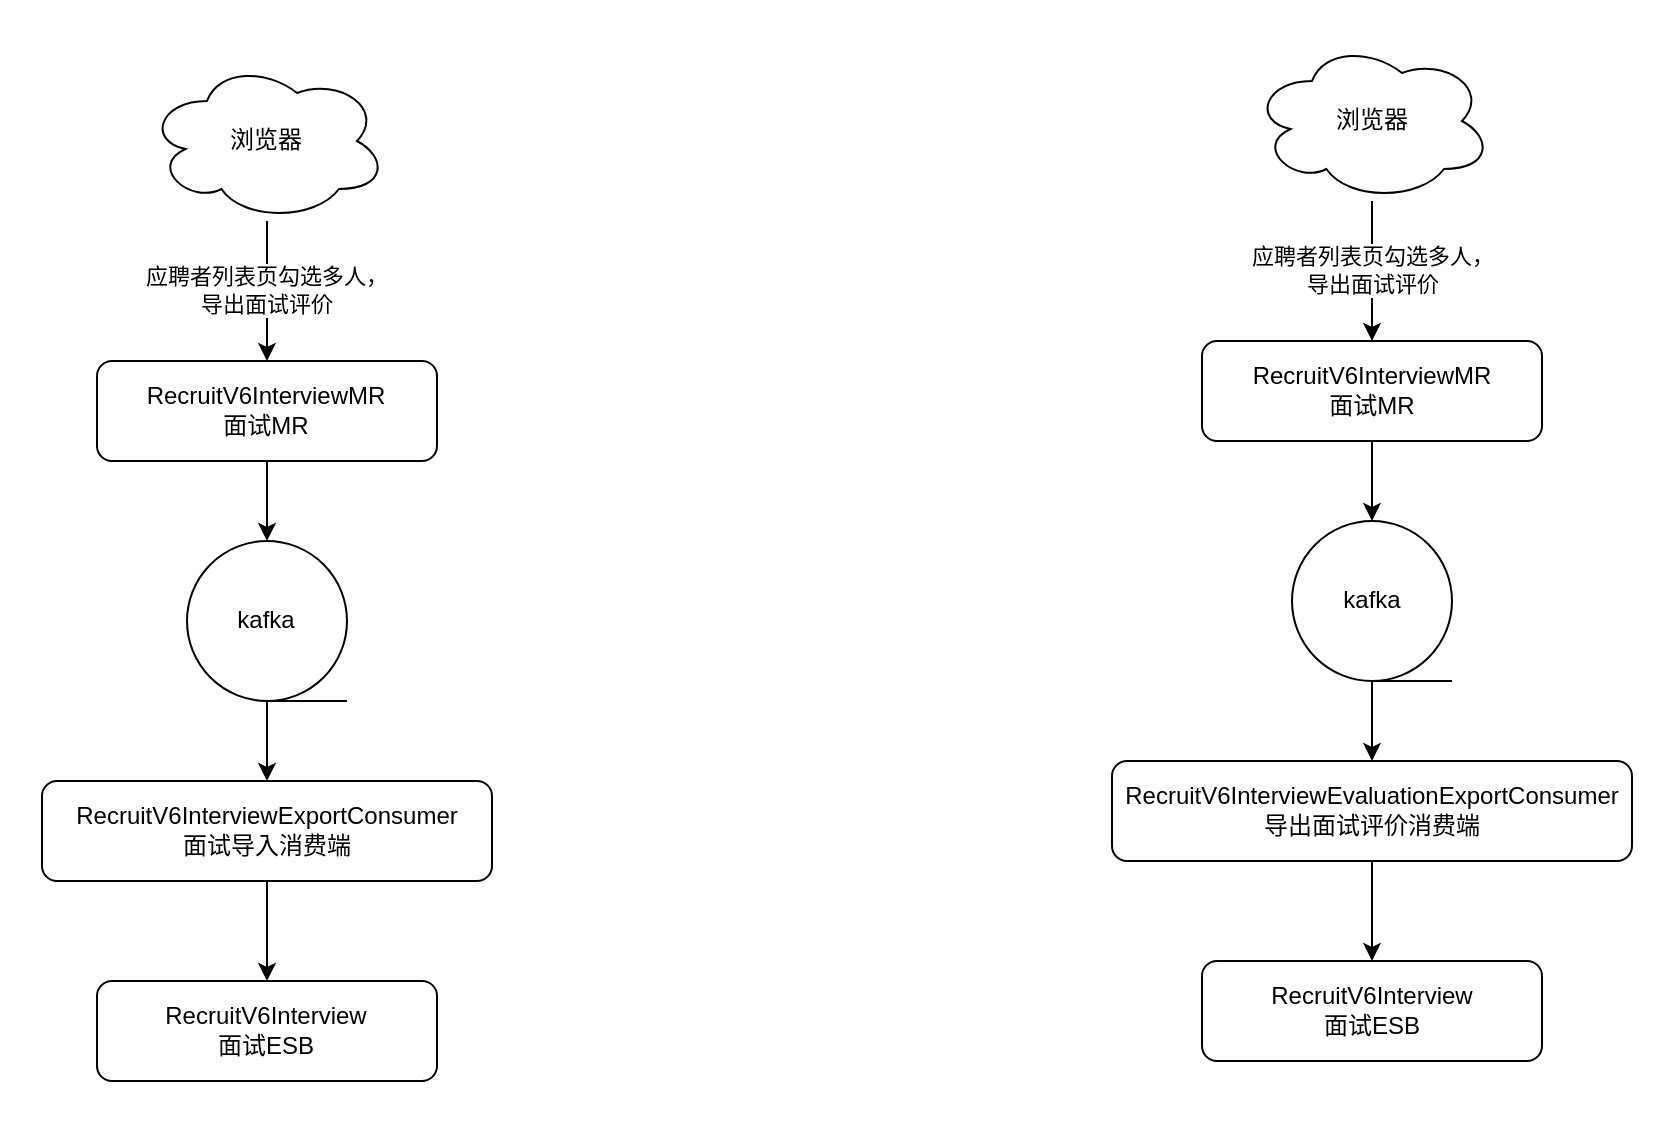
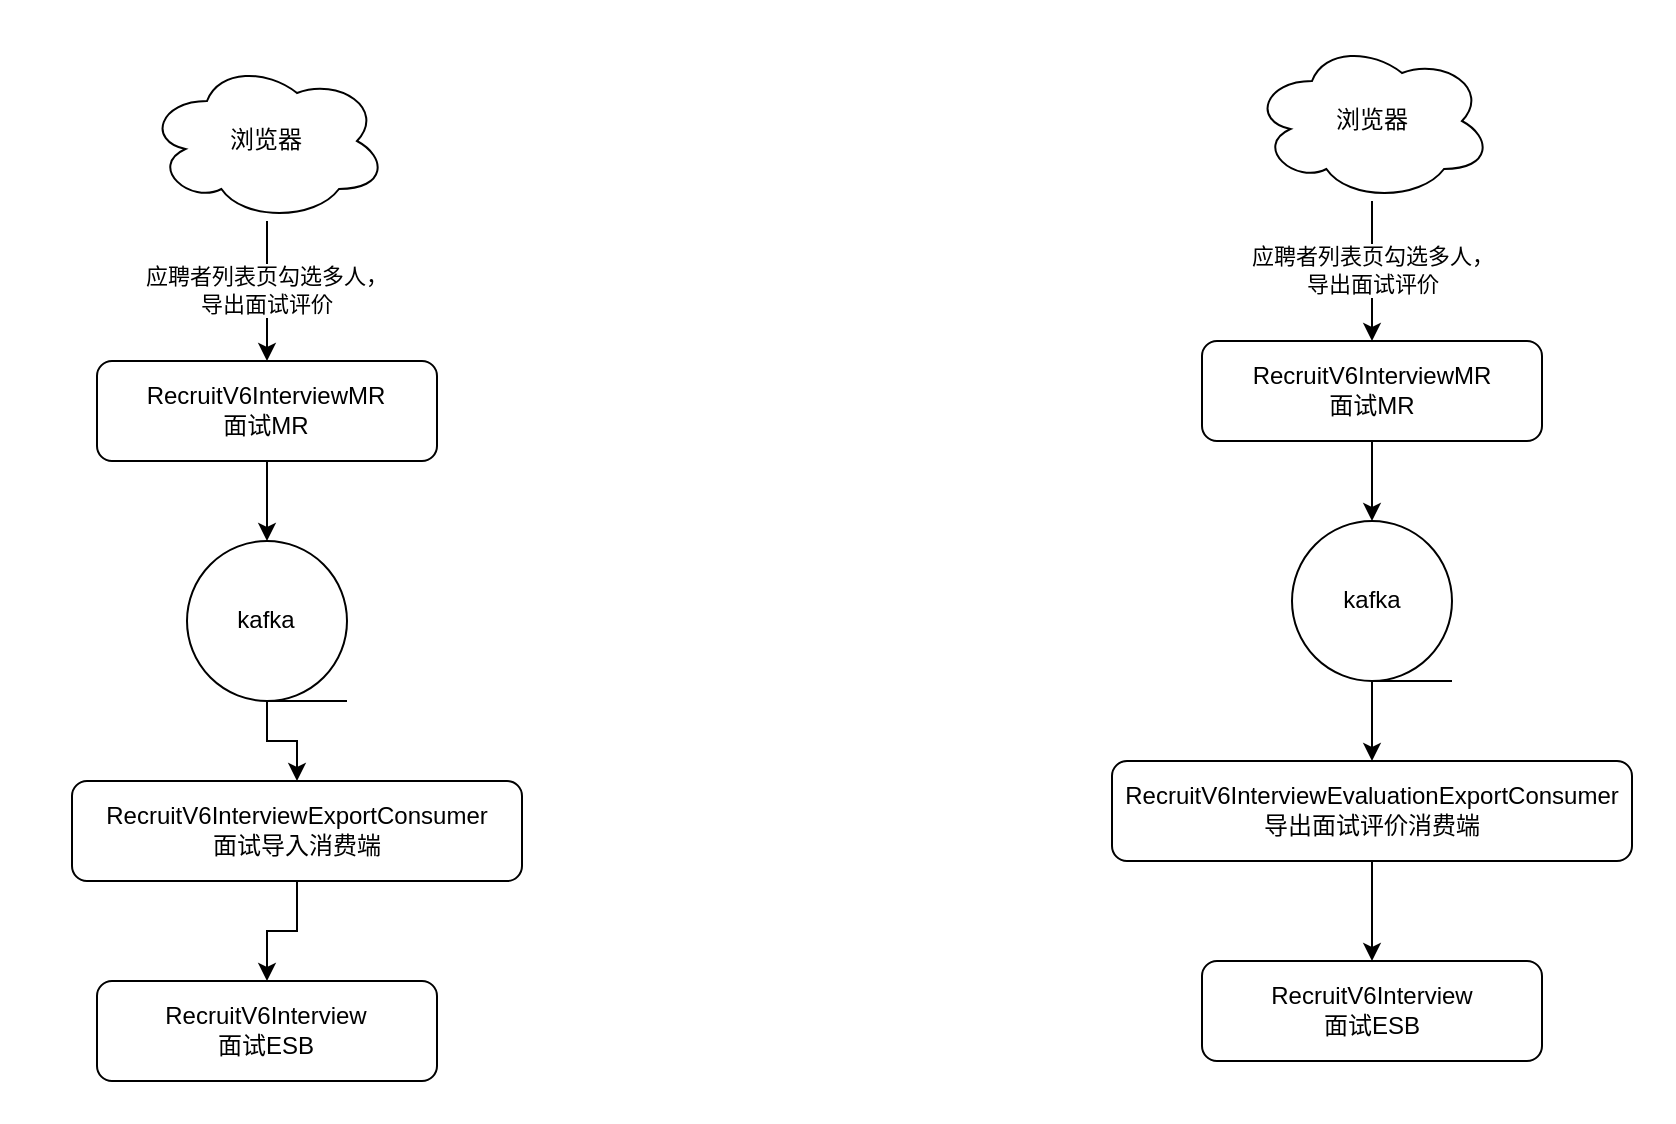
  <mxCell id="0" />
  <mxCell id="1" parent="0" />
  <mxCell id="2" value="应聘者列表页勾选多人，&lt;br&gt;导出面试评价" style="edgeStyle=orthogonalEdgeStyle;rounded=0;orthogonalLoop=1;jettySize=auto;html=1;" edge="1" parent="1" source="3" target="5"><mxGeometry relative="1" as="geometry" /></mxCell>
  <mxCell id="3" value="浏览器" style="ellipse;shape=cloud;whiteSpace=wrap;html=1;" vertex="1" parent="1"><mxGeometry x="73" y="30" width="120" height="80" as="geometry" /></mxCell>
  <mxCell id="4" value="" style="edgeStyle=orthogonalEdgeStyle;rounded=0;orthogonalLoop=1;jettySize=auto;html=1;" edge="1" parent="1" source="5" target="7"><mxGeometry relative="1" as="geometry" /></mxCell>
  <mxCell id="5" value="RecruitV6InterviewMR&lt;br&gt;面试MR" style="rounded=1;whiteSpace=wrap;html=1;" vertex="1" parent="1"><mxGeometry x="48" y="180" width="170" height="50" as="geometry" /></mxCell>
  <mxCell id="6" value="" style="edgeStyle=orthogonalEdgeStyle;rounded=0;orthogonalLoop=1;jettySize=auto;html=1;" edge="1" parent="1" source="7" target="9"><mxGeometry relative="1" as="geometry" /></mxCell>
  <mxCell id="7" value="kafka" style="shape=tapeData;whiteSpace=wrap;html=1;perimeter=ellipsePerimeter;" vertex="1" parent="1"><mxGeometry x="93" y="270" width="80" height="80" as="geometry" /></mxCell>
  <mxCell id="8" value="" style="edgeStyle=orthogonalEdgeStyle;rounded=0;orthogonalLoop=1;jettySize=auto;html=1;" edge="1" parent="1" source="9" target="10"><mxGeometry relative="1" as="geometry" /></mxCell>
- <mxCell id="9" value="RecruitV6InterviewExportConsumer&lt;br&gt;面试导入消费端" style="rounded=1;whiteSpace=wrap;html=1;" vertex="1" parent="1"><mxGeometry x="20.5" y="390" width="225" height="50" as="geometry" /></mxCell>
+ <mxCell id="9" value="RecruitV6InterviewExportConsumer&lt;br&gt;面试导入消费端" style="rounded=1;whiteSpace=wrap;html=1;" vertex="1" parent="1"><mxGeometry x="35.5" y="390" width="225" height="50" as="geometry" /></mxCell>
  <mxCell id="10" value="RecruitV6Interview&lt;br&gt;面试ESB" style="rounded=1;whiteSpace=wrap;html=1;" vertex="1" parent="1"><mxGeometry x="48" y="490" width="170" height="50" as="geometry" /></mxCell>
  <mxCell id="11" value="应聘者列表页勾选多人，&lt;br&gt;导出面试评价" style="edgeStyle=orthogonalEdgeStyle;rounded=0;orthogonalLoop=1;jettySize=auto;html=1;" edge="1" parent="1" source="12" target="14"><mxGeometry relative="1" as="geometry" /></mxCell>
  <mxCell id="12" value="浏览器" style="ellipse;shape=cloud;whiteSpace=wrap;html=1;" vertex="1" parent="1"><mxGeometry x="625.5" y="20" width="120" height="80" as="geometry" /></mxCell>
  <mxCell id="13" value="" style="edgeStyle=orthogonalEdgeStyle;rounded=0;orthogonalLoop=1;jettySize=auto;html=1;" edge="1" parent="1" source="14" target="16"><mxGeometry relative="1" as="geometry" /></mxCell>
  <mxCell id="14" value="RecruitV6InterviewMR&lt;br&gt;面试MR" style="rounded=1;whiteSpace=wrap;html=1;" vertex="1" parent="1"><mxGeometry x="600.5" y="170" width="170" height="50" as="geometry" /></mxCell>
  <mxCell id="15" value="" style="edgeStyle=orthogonalEdgeStyle;rounded=0;orthogonalLoop=1;jettySize=auto;html=1;" edge="1" parent="1" source="16" target="18"><mxGeometry relative="1" as="geometry" /></mxCell>
  <mxCell id="16" value="kafka" style="shape=tapeData;whiteSpace=wrap;html=1;perimeter=ellipsePerimeter;" vertex="1" parent="1"><mxGeometry x="645.5" y="260" width="80" height="80" as="geometry" /></mxCell>
  <mxCell id="17" value="" style="edgeStyle=orthogonalEdgeStyle;rounded=0;orthogonalLoop=1;jettySize=auto;html=1;" edge="1" parent="1" source="18" target="19"><mxGeometry relative="1" as="geometry" /></mxCell>
  <mxCell id="18" value="RecruitV6InterviewEvaluationExportConsumer&lt;br&gt;导出面试评价消费端" style="rounded=1;whiteSpace=wrap;html=1;" vertex="1" parent="1"><mxGeometry x="555.5" y="380" width="260" height="50" as="geometry" /></mxCell>
  <mxCell id="19" value="RecruitV6Interview&lt;br&gt;面试ESB" style="rounded=1;whiteSpace=wrap;html=1;" vertex="1" parent="1"><mxGeometry x="600.5" y="480" width="170" height="50" as="geometry" /></mxCell>
